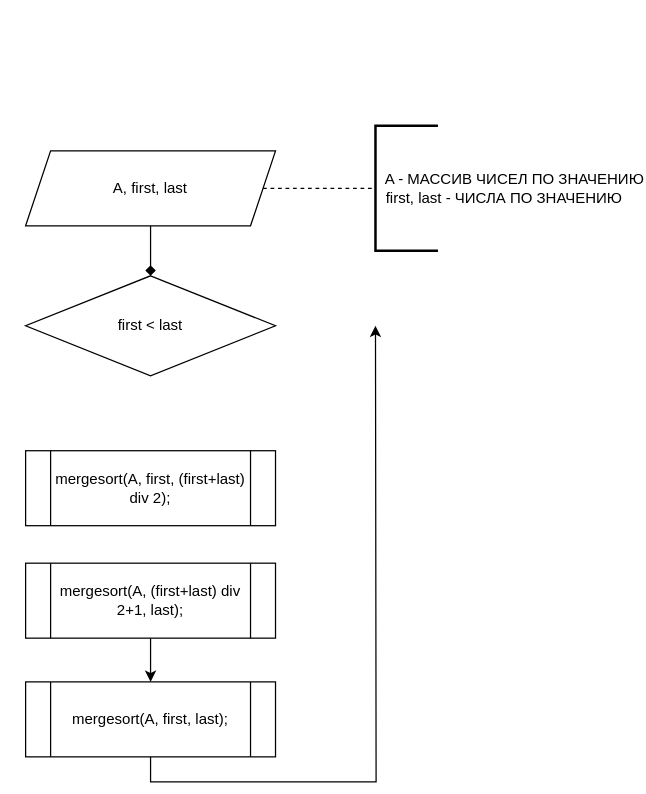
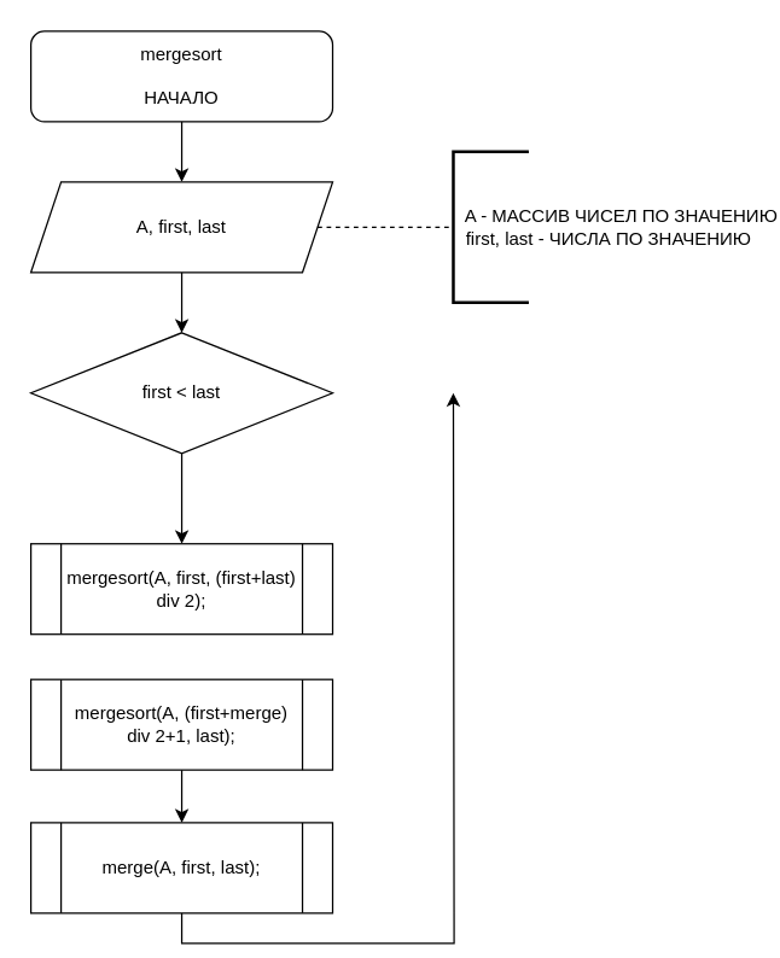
  <mxCell id="0" />
  <mxCell id="1" parent="0" />
- <mxCell id="4" style="edgeStyle=orthogonalEdgeStyle;rounded=0;orthogonalLoop=1;jettySize=auto;html=1;exitX=0.5;exitY=1;exitDx=0;exitDy=0;entryX=0.5;entryY=0;entryDx=0;entryDy=0;endArrow=diamond;" edge="1" parent="1" source="5" target="9"><mxGeometry relative="1" as="geometry" /></mxCell>
+ <mxCell id="2" style="edgeStyle=orthogonalEdgeStyle;rounded=0;orthogonalLoop=1;jettySize=auto;html=1;exitX=0.5;exitY=1;exitDx=0;exitDy=0;entryX=0.5;entryY=0;entryDx=0;entryDy=0;" edge="1" parent="1" source="3" target="5"><mxGeometry relative="1" as="geometry"><mxPoint x="120" y="130" as="targetPoint" /></mxGeometry></mxCell>
+ <mxCell id="3" value="mergesort&lt;br&gt;&lt;br&gt;НАЧАЛО" style="rounded=1;whiteSpace=wrap;html=1;" vertex="1" parent="1"><mxGeometry x="20" y="20" width="200" height="60" as="geometry" /></mxCell>
+ <mxCell id="4" style="edgeStyle=orthogonalEdgeStyle;rounded=0;orthogonalLoop=1;jettySize=auto;html=1;exitX=0.5;exitY=1;exitDx=0;exitDy=0;entryX=0.5;entryY=0;entryDx=0;entryDy=0;" edge="1" parent="1" source="5" target="9"><mxGeometry relative="1" as="geometry" /></mxCell>
  <mxCell id="5" value="A, first, last" style="shape=parallelogram;perimeter=parallelogramPerimeter;whiteSpace=wrap;html=1;fixedSize=1;" vertex="1" parent="1"><mxGeometry x="20" y="120" width="200" height="60" as="geometry" /></mxCell>
  <mxCell id="6" value="" style="endArrow=none;dashed=1;html=1;exitX=1;exitY=0.5;exitDx=0;exitDy=0;" edge="1" parent="1" source="5"><mxGeometry width="50" height="50" relative="1" as="geometry"><mxPoint x="240" y="170" as="sourcePoint" /><mxPoint x="300" y="150" as="targetPoint" /></mxGeometry></mxCell>
  <mxCell id="7" value="&amp;nbsp; A - МАССИВ ЧИСЕЛ ПО ЗНАЧЕНИЮ&lt;br&gt;&amp;nbsp; first, last - ЧИСЛА ПО ЗНАЧЕНИЮ" style="strokeWidth=2;html=1;shape=mxgraph.flowchart.annotation_1;align=left;pointerEvents=1;" vertex="1" parent="1"><mxGeometry x="300" y="100" width="50" height="100" as="geometry" /></mxCell>
+ <mxCell id="8" style="edgeStyle=orthogonalEdgeStyle;rounded=0;orthogonalLoop=1;jettySize=auto;html=1;exitX=0.5;exitY=1;exitDx=0;exitDy=0;entryX=0.5;entryY=0;entryDx=0;entryDy=0;" edge="1" parent="1" source="9" target="10"><mxGeometry relative="1" as="geometry"><mxPoint x="120" y="340" as="sourcePoint" /></mxGeometry></mxCell>
  <mxCell id="9" value="first &amp;lt; last" style="rhombus;whiteSpace=wrap;html=1;" vertex="1" parent="1"><mxGeometry x="20" y="220" width="200" height="80" as="geometry" /></mxCell>
  <mxCell id="10" value="mergesort(A, first, (first+last) div 2);" style="shape=process;whiteSpace=wrap;html=1;backgroundOutline=1;" vertex="1" parent="1"><mxGeometry x="20" y="360" width="200" height="60" as="geometry" /></mxCell>
  <mxCell id="11" style="edgeStyle=orthogonalEdgeStyle;rounded=0;orthogonalLoop=1;jettySize=auto;html=1;exitX=0.5;exitY=1;exitDx=0;exitDy=0;entryX=0.5;entryY=0;entryDx=0;entryDy=0;" edge="1" parent="1" source="12" target="14"><mxGeometry relative="1" as="geometry" /></mxCell>
- <mxCell id="12" value="mergesort(A, (first+last) div 2+1, last);" style="shape=process;whiteSpace=wrap;html=1;backgroundOutline=1;" vertex="1" parent="1"><mxGeometry x="20" y="450" width="200" height="60" as="geometry" /></mxCell>
+ <mxCell id="12" value="mergesort(A, (first+merge) div 2+1, last);" style="shape=process;whiteSpace=wrap;html=1;backgroundOutline=1;" vertex="1" parent="1"><mxGeometry x="20" y="450" width="200" height="60" as="geometry" /></mxCell>
  <mxCell id="13" style="edgeStyle=orthogonalEdgeStyle;rounded=0;orthogonalLoop=1;jettySize=auto;html=1;exitX=0.5;exitY=1;exitDx=0;exitDy=0;" edge="1" parent="1" source="14"><mxGeometry relative="1" as="geometry"><mxPoint x="300" y="260" as="targetPoint" /></mxGeometry></mxCell>
- <mxCell id="14" value="mergesort(A, first, last);" style="shape=process;whiteSpace=wrap;html=1;backgroundOutline=1;" vertex="1" parent="1"><mxGeometry x="20" y="545" width="200" height="60" as="geometry" /></mxCell>
+ <mxCell id="14" value="merge(A, first, last);" style="shape=process;whiteSpace=wrap;html=1;backgroundOutline=1;" vertex="1" parent="1"><mxGeometry x="20" y="545" width="200" height="60" as="geometry" /></mxCell>
